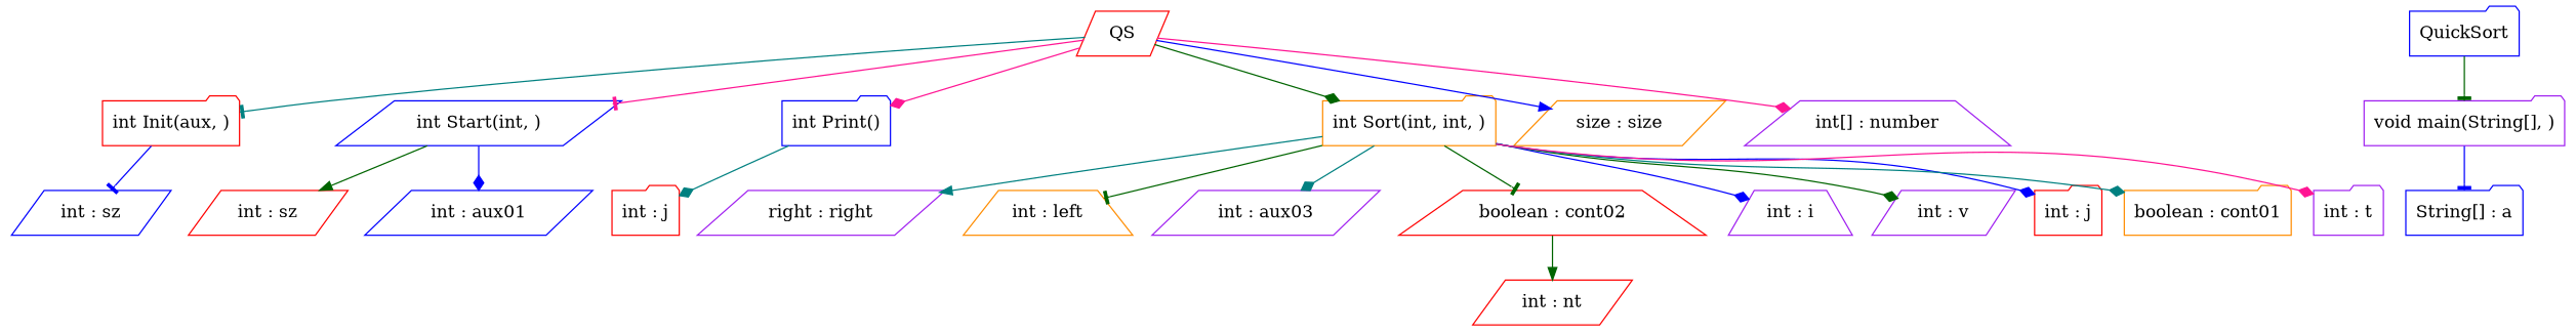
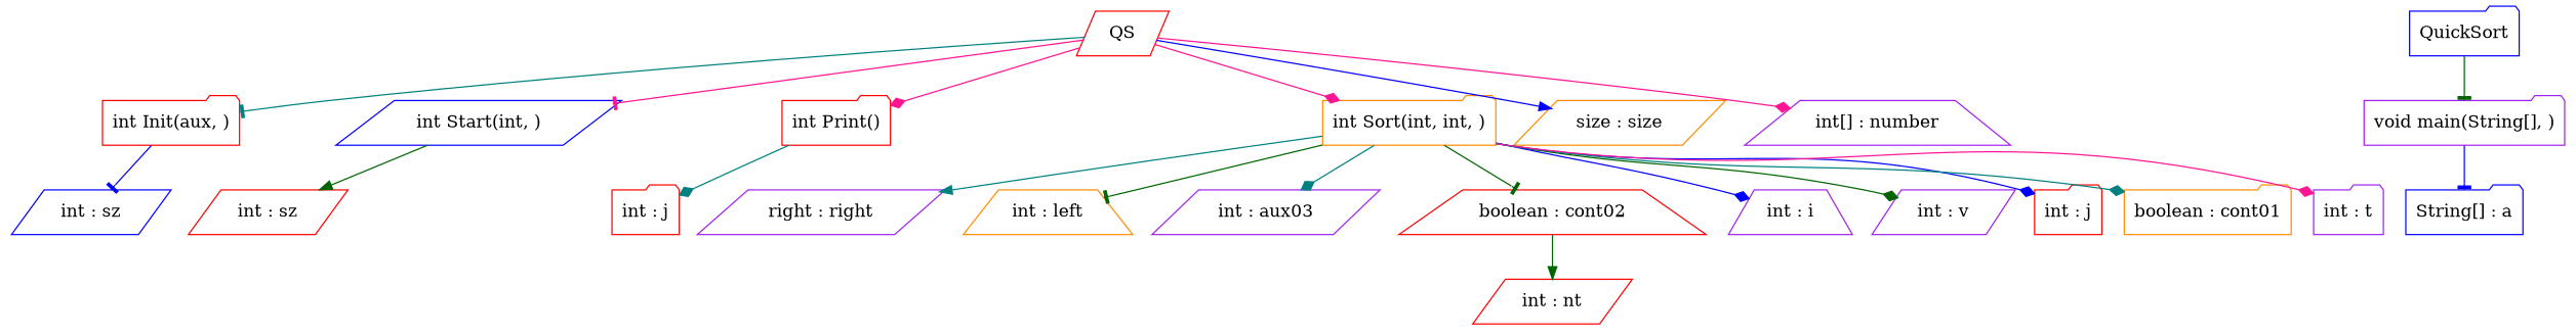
  digraph {
    node [color=red shape=parallelogram]
    edge [arrowhead=diamond color=darkgreen]
    n1 [label=QS]
    n2 [label="int Init(aux, )" shape=folder]
    n3 [color=blue label="int Start(int, )"]
-   n4 [color=blue label="int Print()" shape=folder]
+   n4 [label="int Print()" shape=folder]
    n5 [color=darkorange label="int Sort(int, int, )" shape=folder]
    n6 [color=darkorange label="size : size"]
    n7 [color=purple label="int[] : number" shape=trapezium]
    n8 [color=blue label="int : sz"]
    n9 [label="int : sz"]
-   n10 [color=blue label="int : aux01"]
    n11 [label="int : j" shape=folder]
    n12 [color=purple label="right : right"]
    n13 [color=darkorange label="int : left" shape=trapezium]
    n14 [color=purple label="int : aux03"]
    n15 [label="boolean : cont02" shape=trapezium]
    n16 [color=purple label="int : i" shape=trapezium]
    n17 [color=purple label="int : v"]
    n18 [label="int : j" shape=folder]
    n19 [color=darkorange label="boolean : cont01" shape=folder]
    n20 [color=purple label="int : t" shape=folder]
    n21 [label="int : nt"]
    n22 [color=blue label=QuickSort shape=folder]
    n23 [color=purple label="void main(String[], )" shape=folder]
    n24 [color=blue label="String[] : a" shape=folder]
    n1 -> n2 [arrowhead=tee color=teal]
    n1 -> n3 [arrowhead=tee color=deeppink]
    n1 -> n4 [color=deeppink]
-   n1 -> n5
+   n1 -> n5 [color=deeppink]
    n1 -> n6 [arrowhead=normal color=blue]
    n1 -> n7 [color=deeppink]
    n2 -> n8 [arrowhead=tee color=blue]
    n3 -> n9 [arrowhead=normal]
-   n3 -> n10 [color=blue]
    n4 -> n11 [color=teal]
    n5 -> n12 [arrowhead=normal color=teal]
    n5 -> n13 [arrowhead=tee]
    n5 -> n14 [color=teal]
    n5 -> n15 [arrowhead=tee]
    n5 -> n16 [color=blue]
    n5 -> n17
    n5 -> n18 [color=blue]
    n5 -> n19 [color=teal]
    n5 -> n20 [color=deeppink]
    n15 -> n21 [arrowhead=normal]
    n22 -> n23 [arrowhead=tee]
    n23 -> n24 [arrowhead=tee color=blue]
  }
